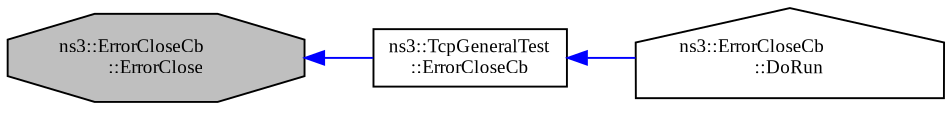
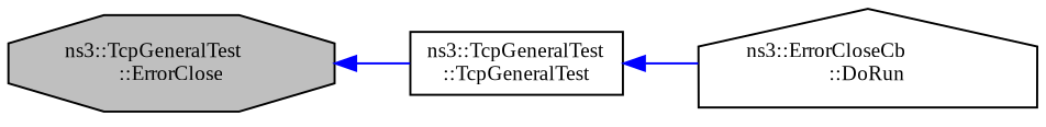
  digraph {
    fontname="Liberation Serif"
    rankdir=LR
    node [color=black fillcolor=white fontname="Liberation Serif" fontsize=10 style=filled]
    edge [color=blue dir=back fontname="Liberation Serif" fontsize=10 labelfontname=Helvetica labelfontsize=10 style=solid]
-   n1 [fillcolor=grey75 fontcolor=black height=0.2 label="ns3::ErrorCloseCb\l::ErrorClose" shape=octagon width=0.4]
-   n2 [height=0.2 label="ns3::TcpGeneralTest\l::ErrorCloseCb" shape=box width=0.4]
+   n1 [fillcolor=grey75 fontcolor=black height=0.2 label="ns3::TcpGeneralTest\l::ErrorClose" shape=octagon width=0.4]
+   n2 [height=0.2 label="ns3::TcpGeneralTest\l::TcpGeneralTest" shape=box width=0.4]
    n3 [height=0.2 label="ns3::ErrorCloseCb\l::DoRun" shape=house width=0.4]
    n1 -> n2
    n2 -> n3
  }
